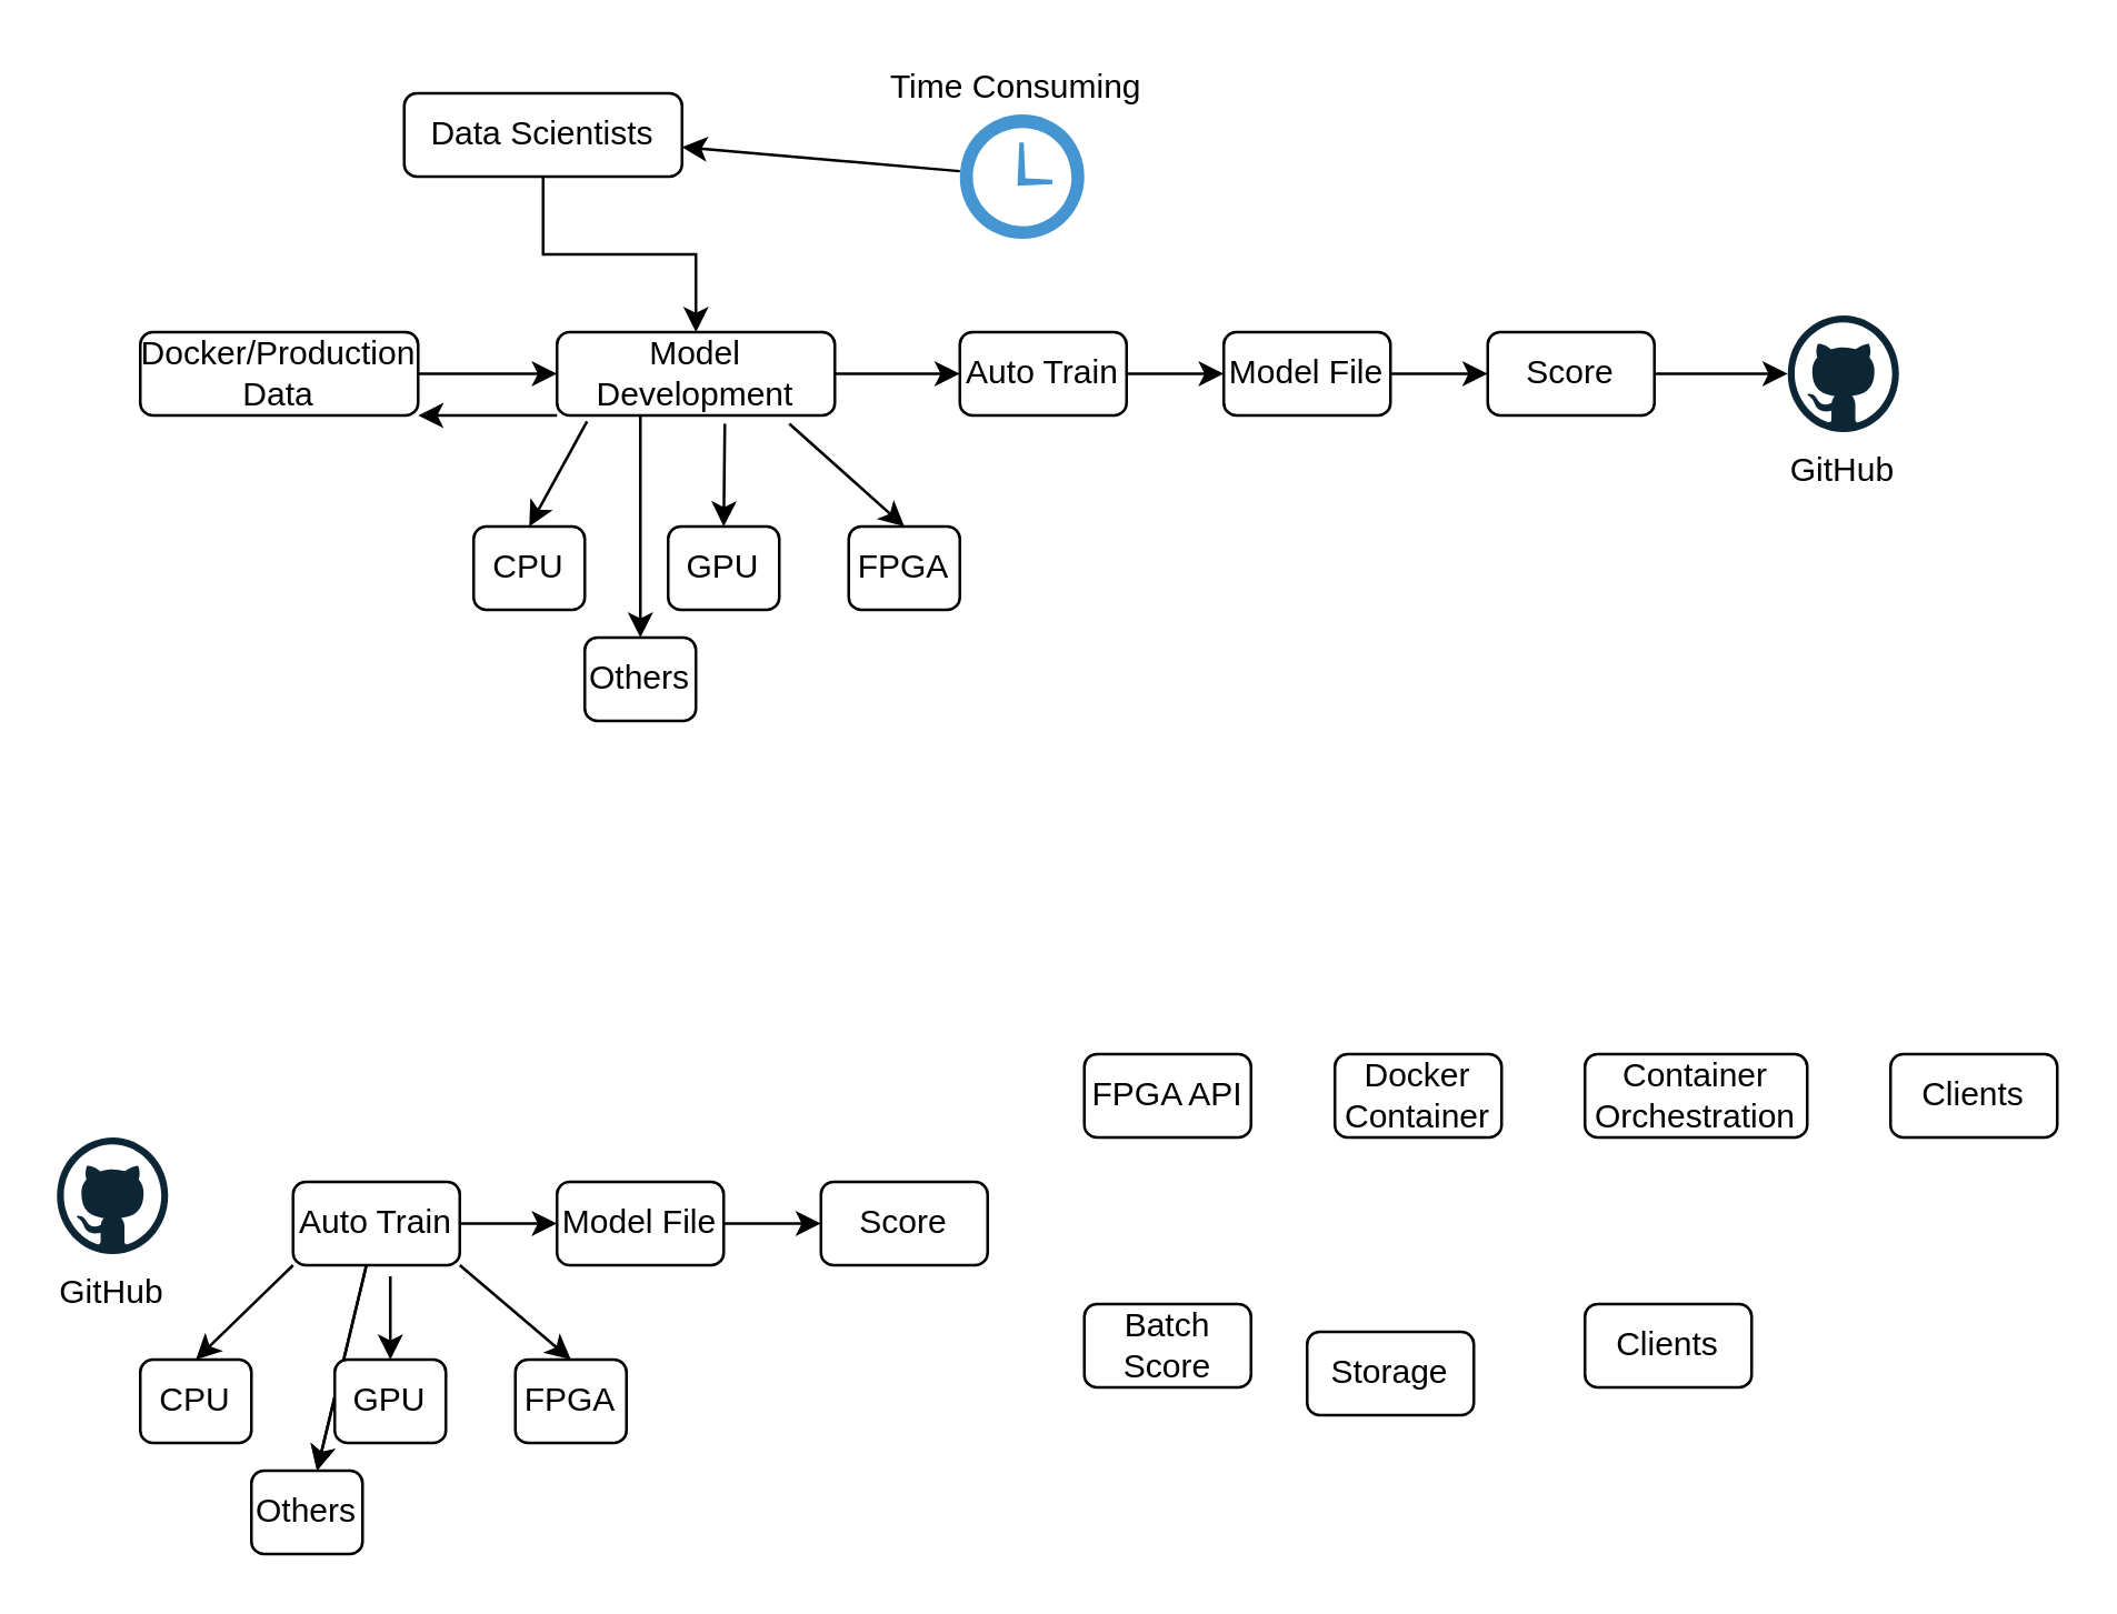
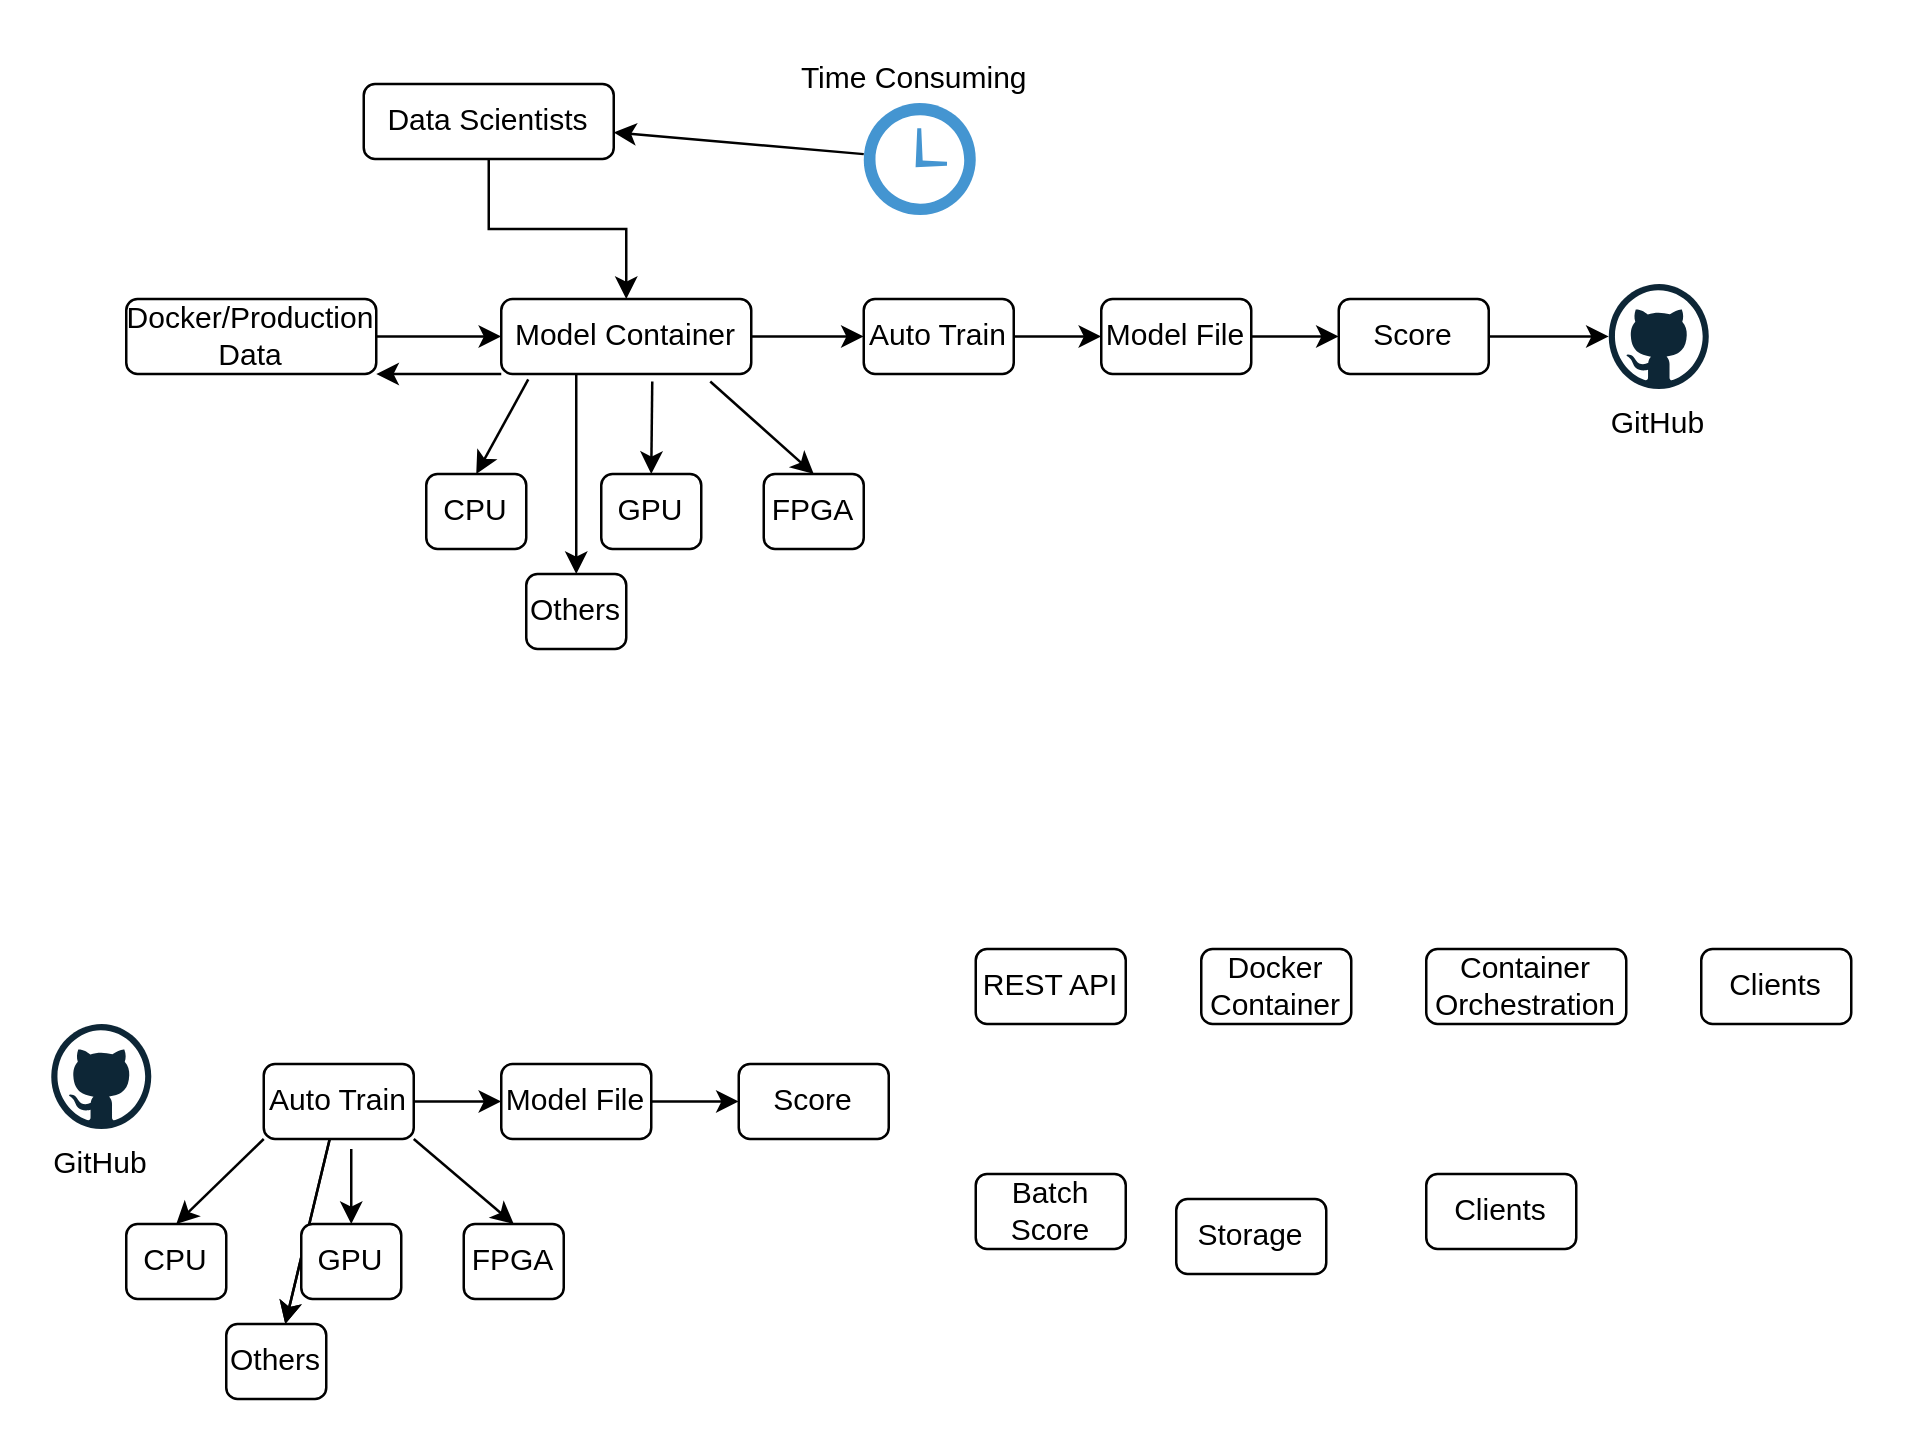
  <mxCell id="0" />
  <mxCell id="1" parent="0" />
  <mxCell id="2" value="" style="edgeStyle=orthogonalEdgeStyle;rounded=0;orthogonalLoop=1;jettySize=auto;html=1;" edge="1" parent="1" source="3" target="6"><mxGeometry relative="1" as="geometry" /></mxCell>
  <mxCell id="3" value="Docker/Production Data" style="rounded=1;whiteSpace=wrap;html=1;" vertex="1" parent="1"><mxGeometry x="50" y="119" width="100" height="30" as="geometry" /></mxCell>
  <mxCell id="4" value="" style="edgeStyle=orthogonalEdgeStyle;rounded=0;orthogonalLoop=1;jettySize=auto;html=1;" edge="1" parent="1" source="6" target="10"><mxGeometry relative="1" as="geometry"><Array as="points"><mxPoint x="230" y="169" /><mxPoint x="230" y="169" /></Array></mxGeometry></mxCell>
  <mxCell id="5" value="" style="edgeStyle=none;rounded=0;orthogonalLoop=1;jettySize=auto;html=1;" edge="1" parent="1" source="6" target="22"><mxGeometry relative="1" as="geometry" /></mxCell>
- <mxCell id="6" value="Model Development" style="rounded=1;whiteSpace=wrap;html=1;" vertex="1" parent="1"><mxGeometry x="200" y="119" width="100" height="30" as="geometry" /></mxCell>
+ <mxCell id="6" value="Model Container" style="rounded=1;whiteSpace=wrap;html=1;" vertex="1" parent="1"><mxGeometry x="200" y="119" width="100" height="30" as="geometry" /></mxCell>
  <mxCell id="7" value="CPU" style="rounded=1;whiteSpace=wrap;html=1;" vertex="1" parent="1"><mxGeometry x="170" y="189" width="40" height="30" as="geometry" /></mxCell>
  <mxCell id="8" value="GPU" style="rounded=1;whiteSpace=wrap;html=1;" vertex="1" parent="1"><mxGeometry x="240" y="189" width="40" height="30" as="geometry" /></mxCell>
  <mxCell id="9" value="FPGA" style="rounded=1;whiteSpace=wrap;html=1;" vertex="1" parent="1"><mxGeometry x="305" y="189" width="40" height="30" as="geometry" /></mxCell>
  <mxCell id="10" value="Others" style="rounded=1;whiteSpace=wrap;html=1;" vertex="1" parent="1"><mxGeometry x="210" y="229" width="40" height="30" as="geometry" /></mxCell>
  <mxCell id="11" value="" style="edgeStyle=orthogonalEdgeStyle;rounded=0;orthogonalLoop=1;jettySize=auto;html=1;" edge="1" parent="1" source="12" target="6"><mxGeometry relative="1" as="geometry" /></mxCell>
  <mxCell id="12" value="Data Scientists" style="rounded=1;whiteSpace=wrap;html=1;" vertex="1" parent="1"><mxGeometry x="145" y="33" width="100" height="30" as="geometry" /></mxCell>
  <mxCell id="13" value="" style="endArrow=classic;html=1;exitX=0.108;exitY=1.073;exitDx=0;exitDy=0;exitPerimeter=0;entryX=0.5;entryY=0;entryDx=0;entryDy=0;" edge="1" parent="1" source="6" target="7"><mxGeometry width="50" height="50" relative="1" as="geometry"><mxPoint x="300" y="299" as="sourcePoint" /><mxPoint x="350" y="249" as="targetPoint" /></mxGeometry></mxCell>
  <mxCell id="14" value="" style="endArrow=classic;html=1;exitX=0.604;exitY=1.1;exitDx=0;exitDy=0;exitPerimeter=0;entryX=0.5;entryY=0;entryDx=0;entryDy=0;" edge="1" parent="1" source="6" target="8"><mxGeometry width="50" height="50" relative="1" as="geometry"><mxPoint x="220.8" y="161.19" as="sourcePoint" /><mxPoint x="200" y="199" as="targetPoint" /></mxGeometry></mxCell>
  <mxCell id="15" value="" style="endArrow=classic;html=1;exitX=0.836;exitY=1.1;exitDx=0;exitDy=0;exitPerimeter=0;entryX=0.5;entryY=0;entryDx=0;entryDy=0;" edge="1" parent="1" source="6" target="9"><mxGeometry width="50" height="50" relative="1" as="geometry"><mxPoint x="230.8" y="171.19" as="sourcePoint" /><mxPoint x="210" y="209" as="targetPoint" /></mxGeometry></mxCell>
  <mxCell id="16" value="" style="endArrow=classic;html=1;exitX=0;exitY=1;exitDx=0;exitDy=0;entryX=1;entryY=1;entryDx=0;entryDy=0;" edge="1" parent="1" source="6" target="3"><mxGeometry width="50" height="50" relative="1" as="geometry"><mxPoint x="100" y="119" as="sourcePoint" /><mxPoint x="150" y="69" as="targetPoint" /></mxGeometry></mxCell>
  <mxCell id="17" value="" style="edgeStyle=none;rounded=0;orthogonalLoop=1;jettySize=auto;html=1;" edge="1" parent="1" source="18" target="12"><mxGeometry relative="1" as="geometry" /></mxCell>
  <mxCell id="18" value="" style="shadow=0;dashed=0;html=1;strokeColor=none;fillColor=#4495D1;labelPosition=center;verticalLabelPosition=bottom;verticalAlign=top;align=center;outlineConnect=0;shape=mxgraph.veeam.time;" vertex="1" parent="1"><mxGeometry x="345" y="40.6" width="44.8" height="44.8" as="geometry" /></mxCell>
  <mxCell id="19" value="" style="dashed=0;outlineConnect=0;html=1;align=center;labelPosition=center;verticalLabelPosition=bottom;verticalAlign=top;shape=mxgraph.weblogos.github" vertex="1" parent="1"><mxGeometry x="643" y="113" width="40" height="42" as="geometry" /></mxCell>
  <mxCell id="20" value="GitHub" style="text;html=1;strokeColor=none;fillColor=none;align=center;verticalAlign=middle;whiteSpace=wrap;rounded=0;" vertex="1" parent="1"><mxGeometry x="643" y="159" width="40" height="20" as="geometry" /></mxCell>
  <mxCell id="21" value="" style="edgeStyle=none;rounded=0;orthogonalLoop=1;jettySize=auto;html=1;" edge="1" parent="1" source="22" target="26"><mxGeometry relative="1" as="geometry" /></mxCell>
  <mxCell id="22" value="Auto Train" style="rounded=1;whiteSpace=wrap;html=1;" vertex="1" parent="1"><mxGeometry x="345" y="119" width="60" height="30" as="geometry" /></mxCell>
  <mxCell id="23" value="" style="edgeStyle=none;rounded=0;orthogonalLoop=1;jettySize=auto;html=1;" edge="1" parent="1" source="24" target="19"><mxGeometry relative="1" as="geometry" /></mxCell>
  <mxCell id="24" value="Score" style="rounded=1;whiteSpace=wrap;html=1;" vertex="1" parent="1"><mxGeometry x="535" y="119" width="60" height="30" as="geometry" /></mxCell>
  <mxCell id="25" value="" style="edgeStyle=none;rounded=0;orthogonalLoop=1;jettySize=auto;html=1;" edge="1" parent="1" source="26" target="24"><mxGeometry relative="1" as="geometry" /></mxCell>
  <mxCell id="26" value="Model File" style="rounded=1;whiteSpace=wrap;html=1;" vertex="1" parent="1"><mxGeometry x="440" y="119" width="60" height="30" as="geometry" /></mxCell>
  <mxCell id="27" value="Time Consuming" style="text;html=1;strokeColor=none;fillColor=none;align=center;verticalAlign=middle;whiteSpace=wrap;rounded=0;" vertex="1" parent="1"><mxGeometry x="318" y="20.6" width="95" height="20" as="geometry" /></mxCell>
  <mxCell id="28" value="" style="dashed=0;outlineConnect=0;html=1;align=center;labelPosition=center;verticalLabelPosition=bottom;verticalAlign=top;shape=mxgraph.weblogos.github" vertex="1" parent="1"><mxGeometry x="20" y="409" width="40" height="42" as="geometry" /></mxCell>
  <mxCell id="29" value="GitHub" style="text;html=1;strokeColor=none;fillColor=none;align=center;verticalAlign=middle;whiteSpace=wrap;rounded=0;" vertex="1" parent="1"><mxGeometry x="20" y="455" width="40" height="20" as="geometry" /></mxCell>
  <mxCell id="30" value="" style="edgeStyle=none;rounded=0;orthogonalLoop=1;jettySize=auto;html=1;" edge="1" parent="1" source="33" target="36"><mxGeometry relative="1" as="geometry" /></mxCell>
  <mxCell id="31" value="" style="edgeStyle=none;rounded=0;orthogonalLoop=1;jettySize=auto;html=1;" edge="1" parent="1" source="33" target="40"><mxGeometry relative="1" as="geometry" /></mxCell>
  <mxCell id="32" value="" style="edgeStyle=none;rounded=0;orthogonalLoop=1;jettySize=auto;html=1;" edge="1" parent="1" source="33" target="40"><mxGeometry relative="1" as="geometry" /></mxCell>
  <mxCell id="33" value="Auto Train" style="rounded=1;whiteSpace=wrap;html=1;" vertex="1" parent="1"><mxGeometry x="105" y="425" width="60" height="30" as="geometry" /></mxCell>
  <mxCell id="34" value="Score" style="rounded=1;whiteSpace=wrap;html=1;" vertex="1" parent="1"><mxGeometry x="295" y="425" width="60" height="30" as="geometry" /></mxCell>
  <mxCell id="35" value="" style="edgeStyle=none;rounded=0;orthogonalLoop=1;jettySize=auto;html=1;" edge="1" parent="1" source="36" target="34"><mxGeometry relative="1" as="geometry" /></mxCell>
  <mxCell id="36" value="Model File" style="rounded=1;whiteSpace=wrap;html=1;" vertex="1" parent="1"><mxGeometry x="200" y="425" width="60" height="30" as="geometry" /></mxCell>
  <mxCell id="37" value="CPU" style="rounded=1;whiteSpace=wrap;html=1;" vertex="1" parent="1"><mxGeometry x="50" y="489" width="40" height="30" as="geometry" /></mxCell>
  <mxCell id="38" value="GPU" style="rounded=1;whiteSpace=wrap;html=1;" vertex="1" parent="1"><mxGeometry x="120" y="489" width="40" height="30" as="geometry" /></mxCell>
  <mxCell id="39" value="FPGA" style="rounded=1;whiteSpace=wrap;html=1;" vertex="1" parent="1"><mxGeometry x="185" y="489" width="40" height="30" as="geometry" /></mxCell>
  <mxCell id="40" value="Others" style="rounded=1;whiteSpace=wrap;html=1;" vertex="1" parent="1"><mxGeometry x="90" y="529" width="40" height="30" as="geometry" /></mxCell>
  <mxCell id="41" value="" style="endArrow=classic;html=1;entryX=0.5;entryY=0;entryDx=0;entryDy=0;exitX=1;exitY=1;exitDx=0;exitDy=0;" edge="1" parent="1" source="33" target="39"><mxGeometry width="50" height="50" relative="1" as="geometry"><mxPoint x="150" y="489" as="sourcePoint" /><mxPoint x="200" y="439" as="targetPoint" /></mxGeometry></mxCell>
  <mxCell id="42" value="" style="endArrow=classic;html=1;exitX=0;exitY=1;exitDx=0;exitDy=0;entryX=0.5;entryY=0;entryDx=0;entryDy=0;" edge="1" parent="1" source="33" target="37"><mxGeometry width="50" height="50" relative="1" as="geometry"><mxPoint x="70" y="509" as="sourcePoint" /><mxPoint x="110" y="499" as="targetPoint" /></mxGeometry></mxCell>
  <mxCell id="43" value="" style="endArrow=classic;html=1;entryX=0.5;entryY=0;entryDx=0;entryDy=0;" edge="1" parent="1" target="38"><mxGeometry width="50" height="50" relative="1" as="geometry"><mxPoint x="140" y="459" as="sourcePoint" /><mxPoint x="80" y="499" as="targetPoint" /></mxGeometry></mxCell>
- <mxCell id="44" value="FPGA API" style="rounded=1;whiteSpace=wrap;html=1;" vertex="1" parent="1"><mxGeometry x="389.8" y="379" width="60" height="30" as="geometry" /></mxCell>
+ <mxCell id="44" value="REST API" style="rounded=1;whiteSpace=wrap;html=1;" vertex="1" parent="1"><mxGeometry x="389.8" y="379" width="60" height="30" as="geometry" /></mxCell>
  <mxCell id="45" value="Docker Container" style="rounded=1;whiteSpace=wrap;html=1;" vertex="1" parent="1"><mxGeometry x="480" y="379" width="60" height="30" as="geometry" /></mxCell>
  <mxCell id="46" value="Container Orchestration" style="rounded=1;whiteSpace=wrap;html=1;" vertex="1" parent="1"><mxGeometry x="570" y="379" width="80" height="30" as="geometry" /></mxCell>
  <mxCell id="47" value="Batch Score" style="rounded=1;whiteSpace=wrap;html=1;" vertex="1" parent="1"><mxGeometry x="389.8" y="469" width="60" height="30" as="geometry" /></mxCell>
  <mxCell id="48" value="Storage" style="rounded=1;whiteSpace=wrap;html=1;" vertex="1" parent="1"><mxGeometry x="470" y="479" width="60" height="30" as="geometry" /></mxCell>
  <mxCell id="49" value="Clients" style="rounded=1;whiteSpace=wrap;html=1;" vertex="1" parent="1"><mxGeometry x="680" y="379" width="60" height="30" as="geometry" /></mxCell>
  <mxCell id="50" value="Clients" style="rounded=1;whiteSpace=wrap;html=1;" vertex="1" parent="1"><mxGeometry x="570" y="469" width="60" height="30" as="geometry" /></mxCell>
